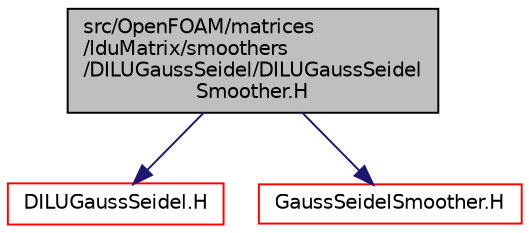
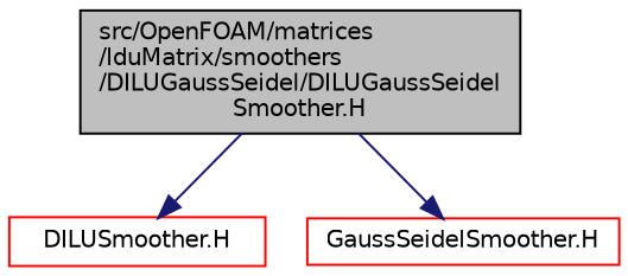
  digraph {
    node [color=red fontname=Helvetica fontsize=10 shape=record]
    edge [color=midnightblue fontname=Helvetica fontsize=10 labelfontname=Helvetica labelfontsize=10 style=solid]
    n1 [color=black fillcolor=grey75 fontcolor=black height=0.2 label="src/OpenFOAM/matrices\l/lduMatrix/smoothers\l/DILUGaussSeidel/DILUGaussSeidel\lSmoother.H" style=filled width=0.4]
-   n2 [height=0.2 label="DILUGaussSeidel.H" width=0.4]
+   n2 [height=0.2 label="DILUSmoother.H" width=0.4]
    n3 [height=0.2 label="GaussSeidelSmoother.H" width=0.4]
    n1 -> n2
    n1 -> n3
  }
